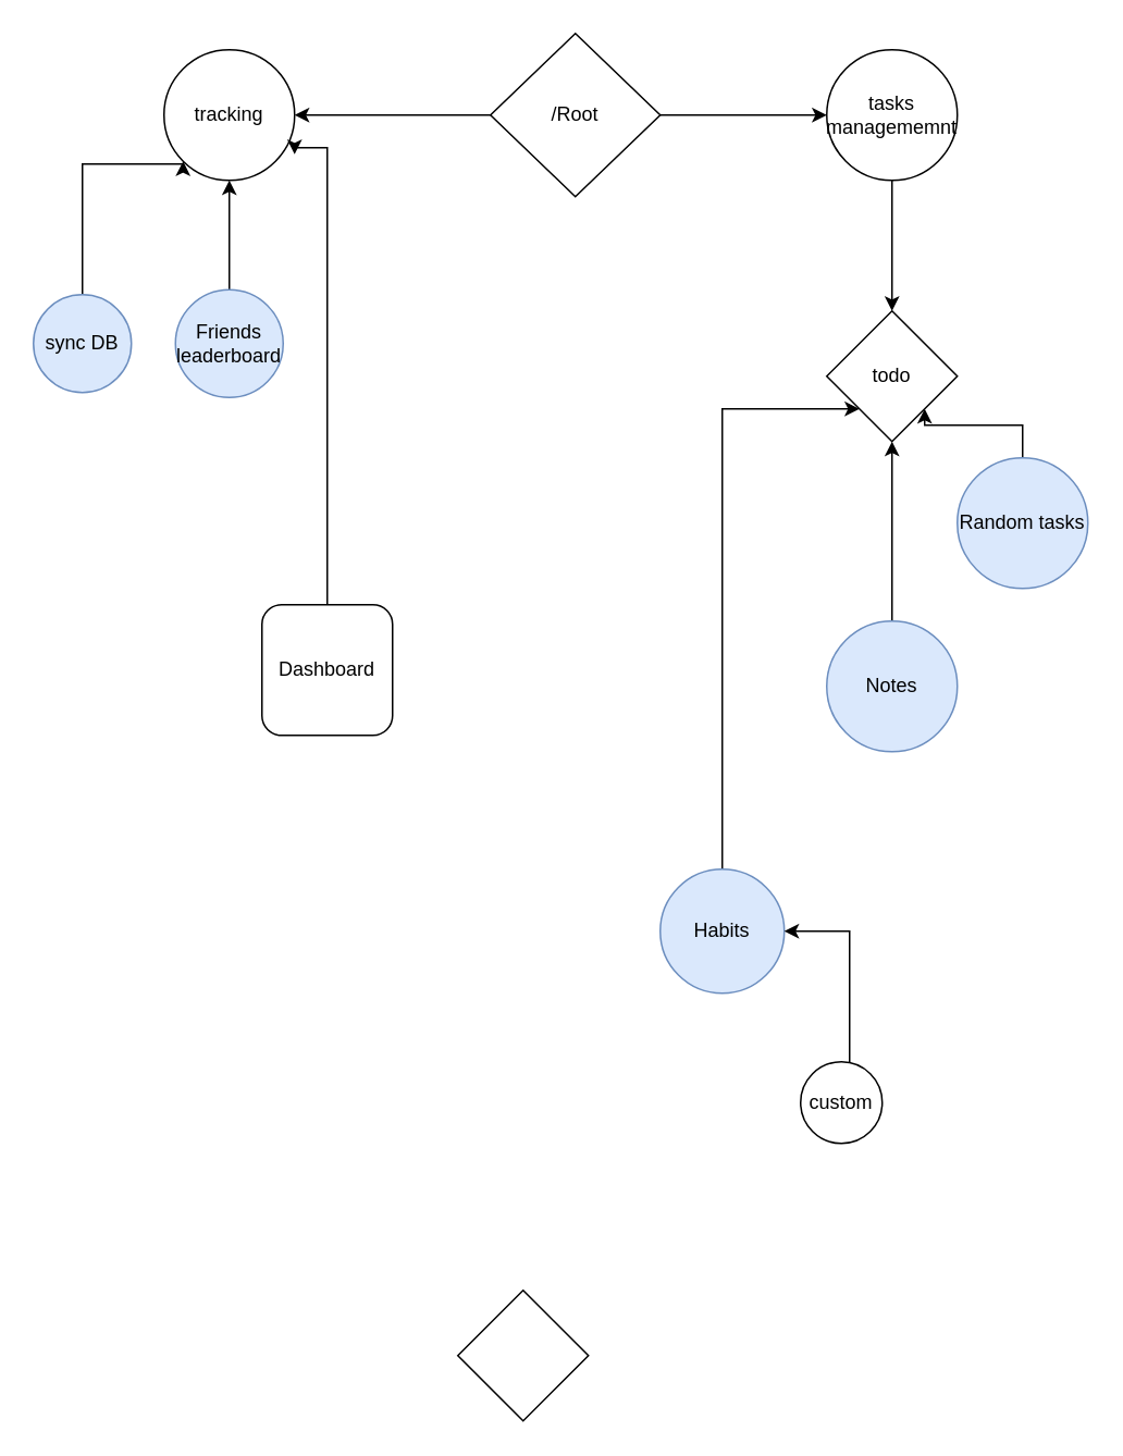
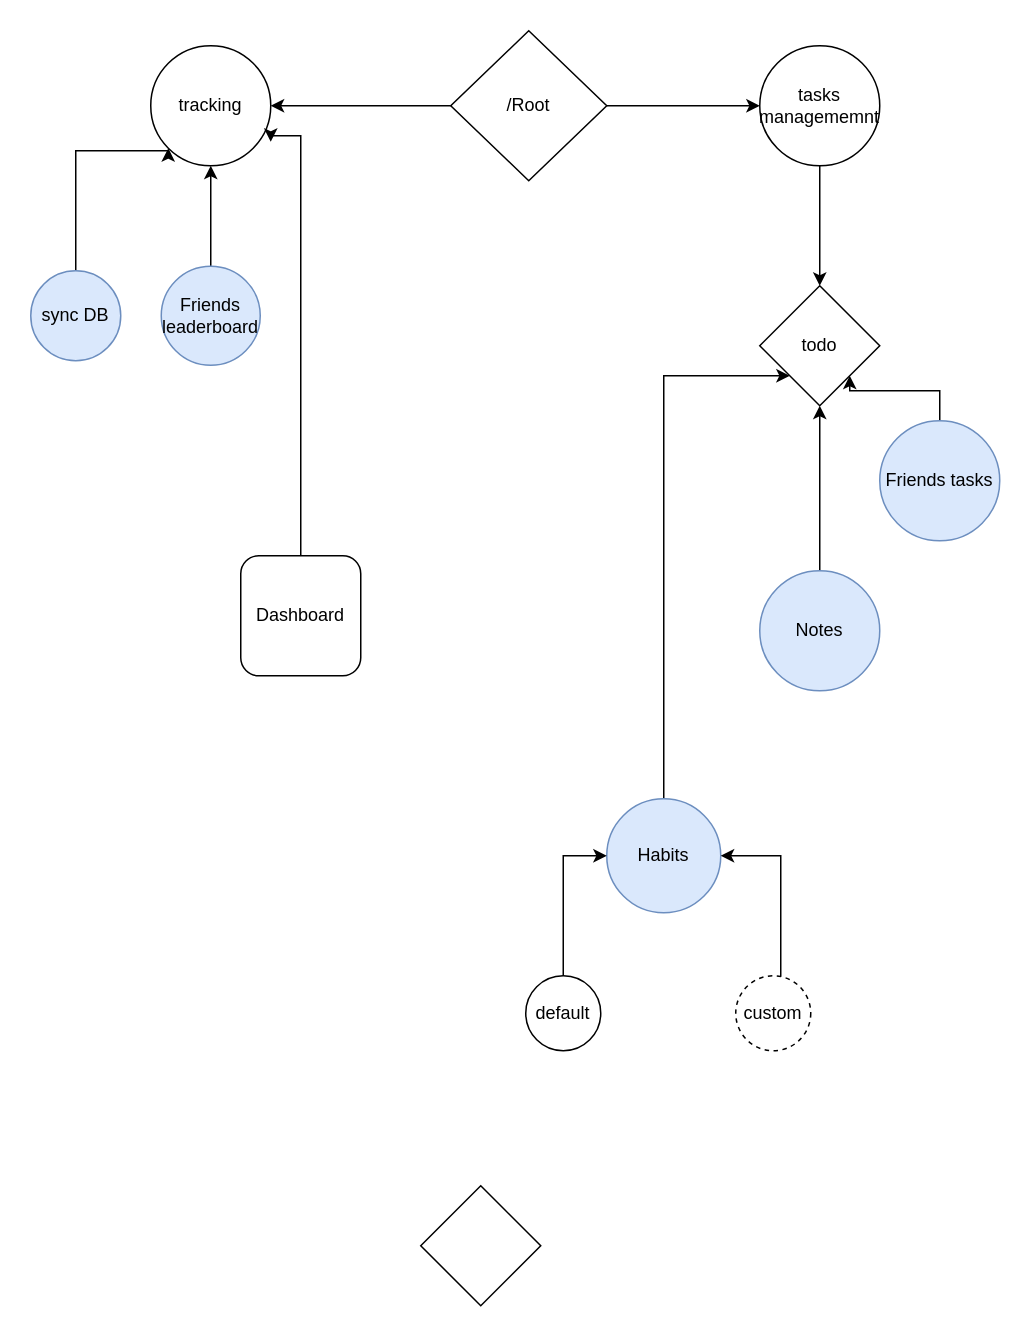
  <mxCell id="0" />
  <mxCell id="1" parent="0" />
  <mxCell id="2" value="" style="edgeStyle=orthogonalEdgeStyle;rounded=0;orthogonalLoop=1;jettySize=auto;html=1;" edge="1" parent="1" source="4" target="7"><mxGeometry relative="1" as="geometry" /></mxCell>
  <mxCell id="3" style="edgeStyle=orthogonalEdgeStyle;rounded=0;orthogonalLoop=1;jettySize=auto;html=1;entryX=1;entryY=0.5;entryDx=0;entryDy=0;" edge="1" parent="1" source="4" target="15"><mxGeometry relative="1" as="geometry" /></mxCell>
  <mxCell id="4" value="/Root" style="rhombus;whiteSpace=wrap;html=1;" parent="1" vertex="1"><mxGeometry x="300" y="20" width="104" height="100" as="geometry" /></mxCell>
  <mxCell id="5" style="edgeStyle=orthogonalEdgeStyle;rounded=0;orthogonalLoop=1;jettySize=auto;html=1;exitX=0.5;exitY=1;exitDx=0;exitDy=0;" parent="1" source="4" target="4" edge="1"><mxGeometry relative="1" as="geometry" /></mxCell>
  <mxCell id="6" value="" style="edgeStyle=orthogonalEdgeStyle;rounded=0;orthogonalLoop=1;jettySize=auto;html=1;" edge="1" parent="1" source="7" target="8"><mxGeometry relative="1" as="geometry" /></mxCell>
  <mxCell id="7" value="tasks managememnt" style="ellipse;whiteSpace=wrap;html=1;" vertex="1" parent="1"><mxGeometry x="506" y="30" width="80" height="80" as="geometry" /></mxCell>
  <mxCell id="8" value="todo" style="rhombus;whiteSpace=wrap;html=1;" vertex="1" parent="1"><mxGeometry x="506" y="190" width="80" height="80" as="geometry" /></mxCell>
  <mxCell id="9" style="edgeStyle=orthogonalEdgeStyle;rounded=0;orthogonalLoop=1;jettySize=auto;html=1;entryX=1;entryY=1;entryDx=0;entryDy=0;" edge="1" parent="1" source="10" target="8"><mxGeometry relative="1" as="geometry" /></mxCell>
- <mxCell id="10" value="Random tasks" style="ellipse;whiteSpace=wrap;html=1;aspect=fixed;fillColor=#dae8fc;strokeColor=#6c8ebf;" vertex="1" parent="1"><mxGeometry x="586" y="280" width="80" height="80" as="geometry" /></mxCell>
+ <mxCell id="10" value="Friends tasks" style="ellipse;whiteSpace=wrap;html=1;aspect=fixed;fillColor=#dae8fc;strokeColor=#6c8ebf;" vertex="1" parent="1"><mxGeometry x="586" y="280" width="80" height="80" as="geometry" /></mxCell>
  <mxCell id="11" style="edgeStyle=orthogonalEdgeStyle;rounded=0;orthogonalLoop=1;jettySize=auto;html=1;entryX=0;entryY=1;entryDx=0;entryDy=0;" edge="1" parent="1" source="12" target="8"><mxGeometry relative="1" as="geometry"><Array as="points"><mxPoint x="442" y="250" /></Array></mxGeometry></mxCell>
  <mxCell id="12" value="Habits" style="ellipse;whiteSpace=wrap;html=1;aspect=fixed;fillColor=#dae8fc;strokeColor=#6c8ebf;" vertex="1" parent="1"><mxGeometry x="404" y="532" width="76" height="76" as="geometry" /></mxCell>
  <mxCell id="13" style="edgeStyle=orthogonalEdgeStyle;rounded=0;orthogonalLoop=1;jettySize=auto;html=1;entryX=0.5;entryY=1;entryDx=0;entryDy=0;" edge="1" parent="1" source="14" target="8"><mxGeometry relative="1" as="geometry" /></mxCell>
  <mxCell id="14" value="Notes" style="ellipse;whiteSpace=wrap;html=1;aspect=fixed;fillColor=#dae8fc;strokeColor=#6c8ebf;" vertex="1" parent="1"><mxGeometry x="506" y="380" width="80" height="80" as="geometry" /></mxCell>
  <mxCell id="15" value="tracking" style="ellipse;whiteSpace=wrap;html=1;" vertex="1" parent="1"><mxGeometry x="100" y="30" width="80" height="80" as="geometry" /></mxCell>
  <mxCell id="16" style="edgeStyle=orthogonalEdgeStyle;rounded=0;orthogonalLoop=1;jettySize=auto;html=1;entryX=0.5;entryY=1;entryDx=0;entryDy=0;" edge="1" parent="1" source="17" target="15"><mxGeometry relative="1" as="geometry" /></mxCell>
  <mxCell id="17" value="Friends leaderboard" style="ellipse;whiteSpace=wrap;html=1;aspect=fixed;fillColor=#dae8fc;strokeColor=#6c8ebf;" vertex="1" parent="1"><mxGeometry x="107" y="177" width="66" height="66" as="geometry" /></mxCell>
  <mxCell id="18" style="edgeStyle=orthogonalEdgeStyle;rounded=0;orthogonalLoop=1;jettySize=auto;html=1;exitX=0.5;exitY=0;exitDx=0;exitDy=0;entryX=0;entryY=1;entryDx=0;entryDy=0;" edge="1" parent="1" source="19" target="15"><mxGeometry relative="1" as="geometry"><mxPoint x="100" y="90" as="targetPoint" /><Array as="points"><mxPoint x="50" y="100" /><mxPoint x="112" y="100" /></Array></mxGeometry></mxCell>
  <mxCell id="19" value="sync DB" style="ellipse;whiteSpace=wrap;html=1;aspect=fixed;fillColor=#dae8fc;strokeColor=#6c8ebf;" vertex="1" parent="1"><mxGeometry x="20" y="180" width="60" height="60" as="geometry" /></mxCell>
  <mxCell id="20" style="edgeStyle=orthogonalEdgeStyle;rounded=0;orthogonalLoop=1;jettySize=auto;html=1;entryX=1;entryY=0.8;entryDx=0;entryDy=0;entryPerimeter=0;" edge="1" parent="1" source="21" target="15"><mxGeometry relative="1" as="geometry"><mxPoint x="220" y="500" as="targetPoint" /><Array as="points"><mxPoint x="200" y="90" /><mxPoint x="180" y="90" /></Array></mxGeometry></mxCell>
  <mxCell id="21" value="Dashboard" style="whiteSpace=wrap;html=1;aspect=fixed;rounded=1;" vertex="1" parent="1"><mxGeometry x="160" y="370" width="80" height="80" as="geometry" /></mxCell>
+ <mxCell id="22" style="edgeStyle=orthogonalEdgeStyle;rounded=0;orthogonalLoop=1;jettySize=auto;html=1;exitX=0.5;exitY=0;exitDx=0;exitDy=0;entryX=0;entryY=0.5;entryDx=0;entryDy=0;" edge="1" parent="1" source="23" target="12"><mxGeometry relative="1" as="geometry" /></mxCell>
+ <mxCell id="23" value="default" style="ellipse;whiteSpace=wrap;html=1;aspect=fixed;" vertex="1" parent="1"><mxGeometry x="350" y="650" width="50" height="50" as="geometry" /></mxCell>
  <mxCell id="24" style="edgeStyle=orthogonalEdgeStyle;rounded=0;orthogonalLoop=1;jettySize=auto;html=1;entryX=1;entryY=0.5;entryDx=0;entryDy=0;" edge="1" parent="1" source="25" target="12"><mxGeometry relative="1" as="geometry"><Array as="points"><mxPoint x="520" y="570" /></Array></mxGeometry></mxCell>
- <mxCell id="25" value="custom" style="ellipse;whiteSpace=wrap;html=1;aspect=fixed;" vertex="1" parent="1"><mxGeometry x="490" y="650" width="50" height="50" as="geometry" /></mxCell>
+ <mxCell id="25" value="custom" style="ellipse;whiteSpace=wrap;html=1;aspect=fixed;dashed=1;" vertex="1" parent="1"><mxGeometry x="490" y="650" width="50" height="50" as="geometry" /></mxCell>
  <mxCell id="26" value="" style="rhombus;whiteSpace=wrap;html=1;" vertex="1" parent="1"><mxGeometry x="280" y="790" width="80" height="80" as="geometry" /></mxCell>
